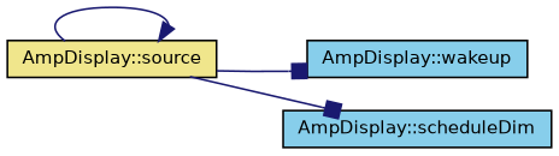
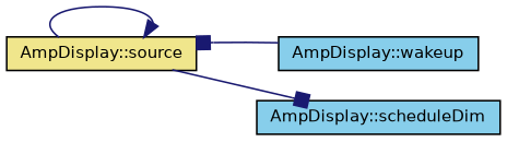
  digraph {
    rankdir=LR
    node [color=black fillcolor=skyblue fontname=Helvetica fontsize=10 shape=record style=filled]
    edge [arrowhead=box color=midnightblue fontname=Helvetica fontsize=10 labelfontname=Helvetica labelfontsize=10 style=solid]
    n1 [fillcolor=khaki fontcolor=black height=0.2 label="AmpDisplay::source" width=0.4]
    n2 [height=0.2 label="AmpDisplay::wakeup" width=0.4]
    n3 [height=0.2 label="AmpDisplay::scheduleDim" width=0.4]
    n1 -> n1 [arrowhead=normal]
-   n1 -> n2
+   n2 -> n1
    n1 -> n3
  }
